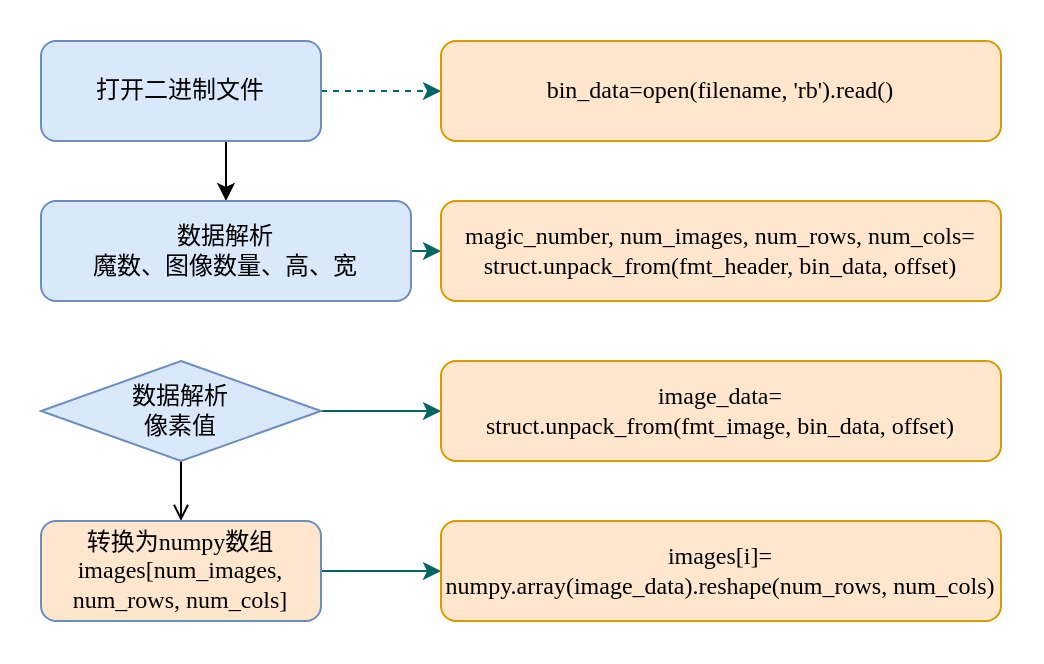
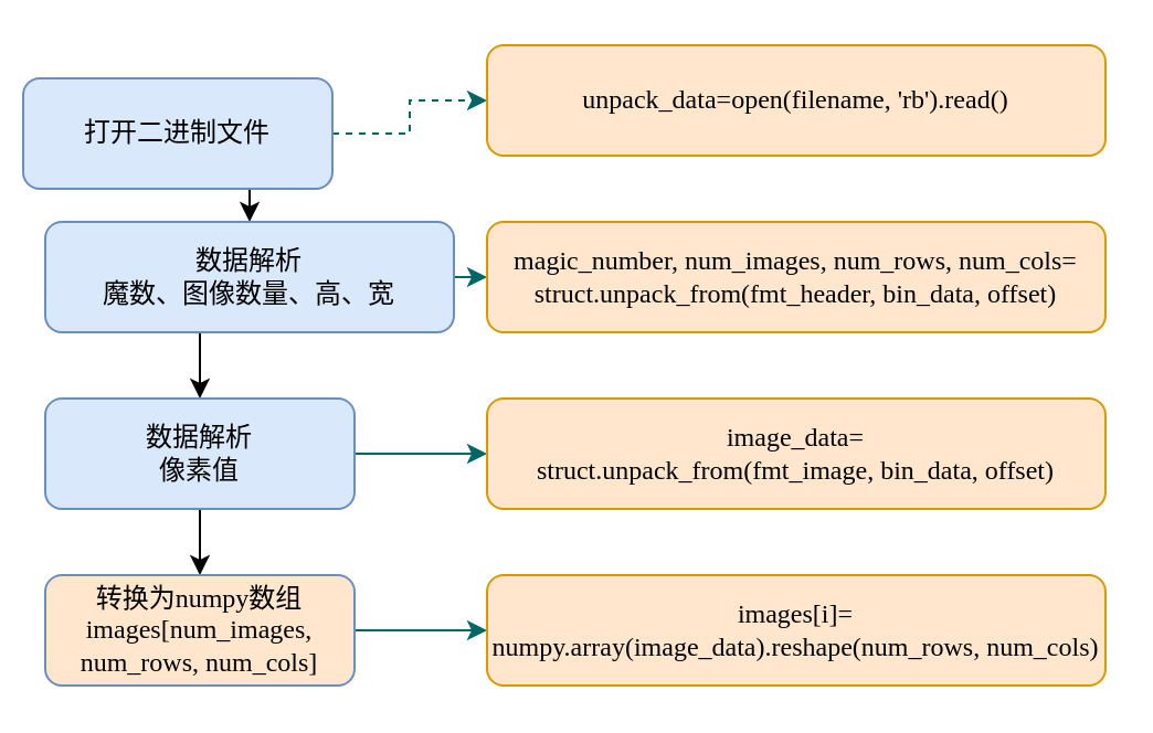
  <mxCell id="0" />
  <mxCell id="1" parent="0" />
  <mxCell id="2" style="edgeStyle=orthogonalEdgeStyle;rounded=0;orthogonalLoop=1;jettySize=auto;html=1;exitX=1;exitY=0.5;exitDx=0;exitDy=0;entryX=0;entryY=0.5;entryDx=0;entryDy=0;strokeColor=#006666;dashed=1;" edge="1" parent="1" source="4" target="13"><mxGeometry relative="1" as="geometry" /></mxCell>
  <mxCell id="3" style="edgeStyle=orthogonalEdgeStyle;rounded=0;orthogonalLoop=1;jettySize=auto;html=1;exitX=0.5;exitY=1;exitDx=0;exitDy=0;entryX=0.5;entryY=0;entryDx=0;entryDy=0;" edge="1" parent="1" source="4" target="7"><mxGeometry relative="1" as="geometry" /></mxCell>
- <mxCell id="4" value="&lt;font face=&quot;Times New Roman&quot;&gt;打开二进制文件&lt;/font&gt;" style="rounded=1;whiteSpace=wrap;html=1;fillColor=#dae8fc;strokeColor=#6c8ebf;" vertex="1" parent="1"><mxGeometry x="20" y="20" width="140" height="50" as="geometry" /></mxCell>
+ <mxCell id="4" value="&lt;font face=&quot;Times New Roman&quot;&gt;打开二进制文件&lt;/font&gt;" style="rounded=1;whiteSpace=wrap;html=1;fillColor=#dae8fc;strokeColor=#6c8ebf;" vertex="1" parent="1"><mxGeometry x="10" y="35" width="140" height="50" as="geometry" /></mxCell>
  <mxCell id="5" style="edgeStyle=orthogonalEdgeStyle;rounded=0;orthogonalLoop=1;jettySize=auto;html=1;exitX=1;exitY=0.5;exitDx=0;exitDy=0;entryX=0;entryY=0.5;entryDx=0;entryDy=0;strokeColor=#006666;" edge="1" parent="1" source="7" target="14"><mxGeometry relative="1" as="geometry" /></mxCell>
+ <mxCell id="6" style="edgeStyle=orthogonalEdgeStyle;rounded=0;orthogonalLoop=1;jettySize=auto;html=1;exitX=0.5;exitY=1;exitDx=0;exitDy=0;entryX=0.5;entryY=0;entryDx=0;entryDy=0;strokeColor=#000000;" edge="1" parent="1" source="7" target="10"><mxGeometry relative="1" as="geometry" /></mxCell>
  <mxCell id="7" value="&lt;font face=&quot;Times New Roman&quot;&gt;数据解析&lt;br&gt;魔数、图像数量、高、宽&lt;br&gt;&lt;/font&gt;" style="rounded=1;whiteSpace=wrap;html=1;fillColor=#dae8fc;strokeColor=#6c8ebf;" vertex="1" parent="1"><mxGeometry x="20" y="100" width="185" height="50" as="geometry" /></mxCell>
  <mxCell id="8" style="edgeStyle=orthogonalEdgeStyle;rounded=0;orthogonalLoop=1;jettySize=auto;html=1;exitX=1;exitY=0.5;exitDx=0;exitDy=0;entryX=0;entryY=0.5;entryDx=0;entryDy=0;strokeColor=#006666;" edge="1" parent="1" source="10" target="15"><mxGeometry relative="1" as="geometry" /></mxCell>
- <mxCell id="9" style="edgeStyle=orthogonalEdgeStyle;rounded=0;orthogonalLoop=1;jettySize=auto;html=1;exitX=0.5;exitY=1;exitDx=0;exitDy=0;entryX=0.5;entryY=0;entryDx=0;entryDy=0;strokeColor=#000000;endArrow=open;" edge="1" parent="1" source="10" target="12"><mxGeometry relative="1" as="geometry" /></mxCell>
- <mxCell id="10" value="&lt;font face=&quot;Times New Roman&quot;&gt;数据解析&lt;br&gt;像素值&lt;br&gt;&lt;/font&gt;" style="rhombus;whiteSpace=wrap;html=1;fillColor=#dae8fc;strokeColor=#6c8ebf;" vertex="1" parent="1"><mxGeometry x="20" y="180" width="140" height="50" as="geometry" /></mxCell>
+ <mxCell id="9" style="edgeStyle=orthogonalEdgeStyle;rounded=0;orthogonalLoop=1;jettySize=auto;html=1;exitX=0.5;exitY=1;exitDx=0;exitDy=0;entryX=0.5;entryY=0;entryDx=0;entryDy=0;strokeColor=#000000;" edge="1" parent="1" source="10" target="12"><mxGeometry relative="1" as="geometry" /></mxCell>
+ <mxCell id="10" value="&lt;font face=&quot;Times New Roman&quot;&gt;数据解析&lt;br&gt;像素值&lt;br&gt;&lt;/font&gt;" style="rounded=1;whiteSpace=wrap;html=1;fillColor=#dae8fc;strokeColor=#6c8ebf;" vertex="1" parent="1"><mxGeometry x="20" y="180" width="140" height="50" as="geometry" /></mxCell>
  <mxCell id="11" style="edgeStyle=orthogonalEdgeStyle;rounded=0;orthogonalLoop=1;jettySize=auto;html=1;exitX=1;exitY=0.5;exitDx=0;exitDy=0;entryX=0;entryY=0.5;entryDx=0;entryDy=0;strokeColor=#006666;" edge="1" parent="1" source="12" target="16"><mxGeometry relative="1" as="geometry" /></mxCell>
  <mxCell id="12" value="&lt;font face=&quot;Times New Roman&quot;&gt;转换为numpy数组&lt;br&gt;images[num_images, num_rows, num_cols]&lt;br&gt;&lt;/font&gt;" style="rounded=1;whiteSpace=wrap;html=1;fillColor=#ffe6cc;strokeColor=#6c8ebf;" vertex="1" parent="1"><mxGeometry x="20" y="260" width="140" height="50" as="geometry" /></mxCell>
- <mxCell id="13" value="&lt;font face=&quot;Times New Roman&quot;&gt;bin_data=open(filename, 'rb').read()&lt;/font&gt;" style="rounded=1;whiteSpace=wrap;html=1;fillColor=#ffe6cc;strokeColor=#d79b00;" vertex="1" parent="1"><mxGeometry x="220" y="20" width="280" height="50" as="geometry" /></mxCell>
+ <mxCell id="13" value="&lt;font face=&quot;Times New Roman&quot;&gt;unpack_data=open(filename, 'rb').read()&lt;/font&gt;" style="rounded=1;whiteSpace=wrap;html=1;fillColor=#ffe6cc;strokeColor=#d79b00;" vertex="1" parent="1"><mxGeometry x="220" y="20" width="280" height="50" as="geometry" /></mxCell>
  <mxCell id="14" value="&lt;font face=&quot;Times New Roman&quot;&gt;magic_number, num_images, num_rows, num_cols= struct.unpack_from(fmt_header, bin_data, offset)&lt;/font&gt;" style="rounded=1;whiteSpace=wrap;html=1;fillColor=#ffe6cc;strokeColor=#d79b00;" vertex="1" parent="1"><mxGeometry x="220" y="100" width="280" height="50" as="geometry" /></mxCell>
  <mxCell id="15" value="&lt;font face=&quot;Times New Roman&quot;&gt;image_data= &lt;br&gt;struct.unpack_from(fmt_image, bin_data, offset)&lt;/font&gt;" style="rounded=1;whiteSpace=wrap;html=1;fillColor=#ffe6cc;strokeColor=#d79b00;" vertex="1" parent="1"><mxGeometry x="220" y="180" width="280" height="50" as="geometry" /></mxCell>
  <mxCell id="16" value="&lt;font face=&quot;Times New Roman&quot;&gt;images[i]= &lt;br&gt;numpy.array(&lt;/font&gt;&lt;span style=&quot;font-family: &amp;#34;times new roman&amp;#34;&quot;&gt;image_data&lt;/span&gt;&lt;font face=&quot;Times New Roman&quot;&gt;).reshape(num_rows, num_cols)&lt;br&gt;&lt;/font&gt;" style="rounded=1;whiteSpace=wrap;html=1;fillColor=#ffe6cc;strokeColor=#d79b00;" vertex="1" parent="1"><mxGeometry x="220" y="260" width="280" height="50" as="geometry" /></mxCell>
